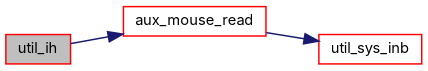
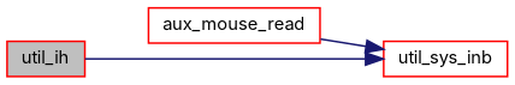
  digraph {
    fontname=Inter
    rankdir=LR
    node [color=red fillcolor=white fontname=Inter fontsize=10 shape=record style=filled]
    edge [color=midnightblue fontname=Inter fontsize=10 labelfontname=Helvetica labelfontsize=10 style=solid]
    n1 [fillcolor=grey75 fontcolor=black height=0.2 label=util_ih width=0.4]
    n2 [height=0.2 label=aux_mouse_read width=0.4]
    n3 [height=0.2 label=util_sys_inb width=0.4]
-   n1 -> n2
+   n1 -> n3
    n2 -> n3
  }
